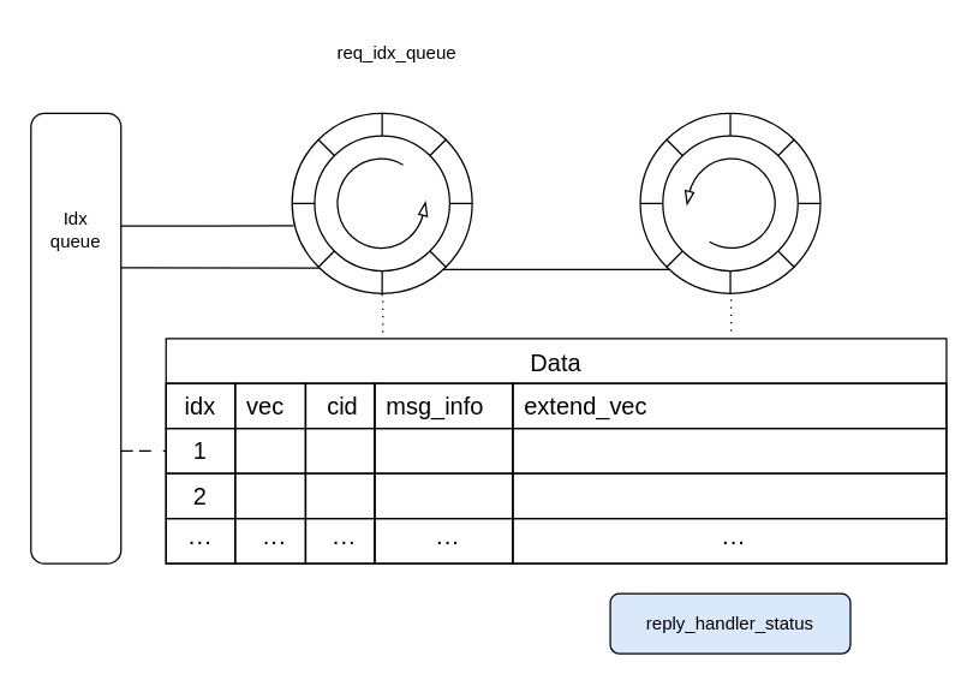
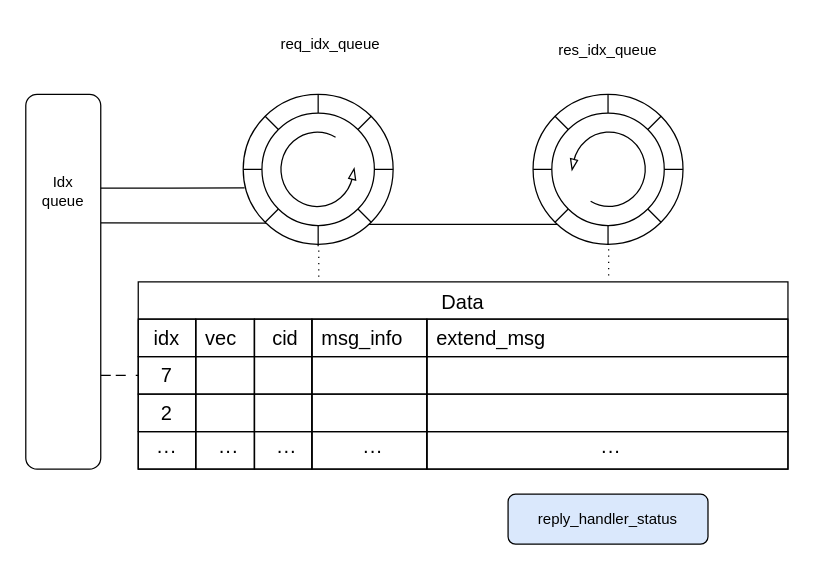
  <mxCell id="0" />
  <mxCell id="1" parent="0" />
  <mxCell id="2" value="Data" style="shape=table;startSize=30;container=1;collapsible=0;childLayout=tableLayout;fixedRows=1;rowLines=0;fontStyle=0;strokeColor=default;fontSize=16;movable=1;resizable=1;rotatable=1;deletable=1;editable=1;locked=0;connectable=1;align=center;swimlaneFillColor=default;" vertex="1" parent="1"><mxGeometry x="110" y="225" width="520" height="150" as="geometry" /></mxCell>
  <mxCell id="3" value="" style="shape=tableRow;horizontal=0;startSize=0;swimlaneHead=0;swimlaneBody=0;top=0;left=0;bottom=0;right=0;collapsible=0;dropTarget=0;fillColor=none;points=[[0,0.5],[1,0.5]];portConstraint=eastwest;strokeColor=default;fontSize=16;movable=1;resizable=1;rotatable=1;deletable=1;editable=1;locked=0;connectable=1;align=center;swimlaneFillColor=default;" vertex="1" parent="2"><mxGeometry y="30" width="520" height="30" as="geometry" /></mxCell>
  <mxCell id="4" value="idx" style="shape=partialRectangle;html=1;whiteSpace=wrap;connectable=1;fillColor=none;top=1;left=1;bottom=1;right=1;overflow=hidden;pointerEvents=1;strokeColor=default;fontSize=16;movable=1;resizable=1;rotatable=1;deletable=1;editable=1;locked=0;align=center;swimlaneFillColor=default;" vertex="1" parent="3"><mxGeometry width="46" height="30" as="geometry"><mxRectangle width="46" height="30" as="alternateBounds" /></mxGeometry></mxCell>
  <mxCell id="5" value="vec" style="shape=partialRectangle;html=1;whiteSpace=wrap;connectable=0;fillColor=none;top=1;left=1;bottom=1;right=1;align=left;spacingLeft=6;overflow=hidden;strokeColor=default;fontSize=16;swimlaneFillColor=default;" vertex="1" parent="3"><mxGeometry x="46" width="47" height="30" as="geometry"><mxRectangle width="47" height="30" as="alternateBounds" /></mxGeometry></mxCell>
  <mxCell id="6" value="cid&amp;nbsp;&amp;nbsp;" style="shape=partialRectangle;html=1;whiteSpace=wrap;connectable=0;fillColor=none;top=1;left=1;bottom=1;right=1;align=right;spacingLeft=6;overflow=hidden;strokeColor=default;fontSize=16;swimlaneFillColor=default;" vertex="1" parent="3"><mxGeometry x="93" width="46" height="30" as="geometry"><mxRectangle width="46" height="30" as="alternateBounds" /></mxGeometry></mxCell>
  <mxCell id="7" value="msg_info" style="shape=partialRectangle;html=1;whiteSpace=wrap;connectable=0;fillColor=none;top=1;left=1;bottom=1;right=1;align=left;spacingLeft=6;overflow=hidden;strokeColor=default;fontSize=16;swimlaneFillColor=default;" vertex="1" parent="3"><mxGeometry x="139" width="92" height="30" as="geometry"><mxRectangle width="92" height="30" as="alternateBounds" /></mxGeometry></mxCell>
- <mxCell id="8" value="extend_vec" style="shape=partialRectangle;html=1;whiteSpace=wrap;connectable=0;fillColor=none;top=1;left=1;bottom=1;right=1;align=left;spacingLeft=6;overflow=hidden;strokeColor=default;fontSize=16;swimlaneFillColor=default;shadow=0;" vertex="1" parent="3"><mxGeometry x="231" width="289" height="30" as="geometry"><mxRectangle width="289" height="30" as="alternateBounds" /></mxGeometry></mxCell>
+ <mxCell id="8" value="extend_msg" style="shape=partialRectangle;html=1;whiteSpace=wrap;connectable=0;fillColor=none;top=1;left=1;bottom=1;right=1;align=left;spacingLeft=6;overflow=hidden;strokeColor=default;fontSize=16;swimlaneFillColor=default;shadow=0;" vertex="1" parent="3"><mxGeometry x="231" width="289" height="30" as="geometry"><mxRectangle width="289" height="30" as="alternateBounds" /></mxGeometry></mxCell>
  <mxCell id="9" value="" style="shape=tableRow;horizontal=0;startSize=0;swimlaneHead=0;swimlaneBody=0;top=0;left=0;bottom=0;right=0;collapsible=0;dropTarget=0;fillColor=none;points=[[0,0.5],[1,0.5]];portConstraint=eastwest;strokeColor=default;fontSize=16;align=center;swimlaneFillColor=default;" vertex="1" parent="2"><mxGeometry y="60" width="520" height="30" as="geometry" /></mxCell>
- <mxCell id="10" value="1" style="shape=partialRectangle;html=1;whiteSpace=wrap;connectable=0;fillColor=none;top=1;left=1;bottom=1;right=1;overflow=hidden;strokeColor=default;fontSize=16;align=center;swimlaneFillColor=default;" vertex="1" parent="9"><mxGeometry width="46" height="30" as="geometry"><mxRectangle width="46" height="30" as="alternateBounds" /></mxGeometry></mxCell>
+ <mxCell id="10" value="7" style="shape=partialRectangle;html=1;whiteSpace=wrap;connectable=0;fillColor=none;top=1;left=1;bottom=1;right=1;overflow=hidden;strokeColor=default;fontSize=16;align=center;swimlaneFillColor=default;" vertex="1" parent="9"><mxGeometry width="46" height="30" as="geometry"><mxRectangle width="46" height="30" as="alternateBounds" /></mxGeometry></mxCell>
  <mxCell id="11" value="" style="shape=partialRectangle;html=1;whiteSpace=wrap;connectable=0;fillColor=none;top=1;left=1;bottom=1;right=1;align=center;spacingLeft=6;overflow=hidden;strokeColor=default;fontSize=16;swimlaneFillColor=default;" vertex="1" parent="9"><mxGeometry x="46" width="47" height="30" as="geometry"><mxRectangle width="47" height="30" as="alternateBounds" /></mxGeometry></mxCell>
  <mxCell id="12" value="" style="shape=partialRectangle;html=1;whiteSpace=wrap;connectable=0;fillColor=none;top=1;left=1;bottom=1;right=1;align=center;spacingLeft=6;overflow=hidden;strokeColor=default;fontSize=16;swimlaneFillColor=default;" vertex="1" parent="9"><mxGeometry x="93" width="46" height="30" as="geometry"><mxRectangle width="46" height="30" as="alternateBounds" /></mxGeometry></mxCell>
  <mxCell id="13" value="" style="shape=partialRectangle;html=1;whiteSpace=wrap;connectable=0;fillColor=none;top=1;left=1;bottom=1;right=1;align=center;spacingLeft=6;overflow=hidden;strokeColor=default;fontSize=16;swimlaneFillColor=default;" vertex="1" parent="9"><mxGeometry x="139" width="92" height="30" as="geometry"><mxRectangle width="92" height="30" as="alternateBounds" /></mxGeometry></mxCell>
  <mxCell id="14" value="" style="shape=partialRectangle;html=1;whiteSpace=wrap;connectable=0;fillColor=none;top=1;left=1;bottom=1;right=1;align=center;spacingLeft=6;overflow=hidden;strokeColor=default;fontSize=16;swimlaneFillColor=default;" vertex="1" parent="9"><mxGeometry x="231" width="289" height="30" as="geometry"><mxRectangle width="289" height="30" as="alternateBounds" /></mxGeometry></mxCell>
  <mxCell id="15" value="" style="shape=tableRow;horizontal=0;startSize=0;swimlaneHead=0;swimlaneBody=0;top=0;left=0;bottom=0;right=0;collapsible=0;dropTarget=0;fillColor=none;points=[[0,0.5],[1,0.5]];portConstraint=eastwest;strokeColor=default;fontSize=16;align=center;swimlaneFillColor=default;" vertex="1" parent="2"><mxGeometry y="90" width="520" height="30" as="geometry" /></mxCell>
  <mxCell id="16" value="2" style="shape=partialRectangle;html=1;whiteSpace=wrap;connectable=0;fillColor=none;top=1;left=1;bottom=1;right=1;overflow=hidden;strokeColor=default;fontSize=16;align=center;swimlaneFillColor=default;" vertex="1" parent="15"><mxGeometry width="46" height="30" as="geometry"><mxRectangle width="46" height="30" as="alternateBounds" /></mxGeometry></mxCell>
  <mxCell id="17" value="" style="shape=partialRectangle;html=1;whiteSpace=wrap;connectable=0;fillColor=none;top=1;left=1;bottom=1;right=1;align=center;spacingLeft=6;overflow=hidden;strokeColor=default;fontSize=16;swimlaneFillColor=default;" vertex="1" parent="15"><mxGeometry x="46" width="47" height="30" as="geometry"><mxRectangle width="47" height="30" as="alternateBounds" /></mxGeometry></mxCell>
  <mxCell id="18" value="" style="shape=partialRectangle;html=1;whiteSpace=wrap;connectable=0;fillColor=none;top=1;left=1;bottom=1;right=1;align=center;spacingLeft=6;overflow=hidden;strokeColor=default;fontSize=16;swimlaneFillColor=default;" vertex="1" parent="15"><mxGeometry x="93" width="46" height="30" as="geometry"><mxRectangle width="46" height="30" as="alternateBounds" /></mxGeometry></mxCell>
  <mxCell id="19" value="" style="shape=partialRectangle;html=1;whiteSpace=wrap;connectable=0;fillColor=none;top=1;left=1;bottom=1;right=1;align=center;spacingLeft=6;overflow=hidden;strokeColor=default;fontSize=16;swimlaneFillColor=default;" vertex="1" parent="15"><mxGeometry x="139" width="92" height="30" as="geometry"><mxRectangle width="92" height="30" as="alternateBounds" /></mxGeometry></mxCell>
  <mxCell id="20" value="" style="shape=partialRectangle;html=1;whiteSpace=wrap;connectable=0;fillColor=none;top=1;left=1;bottom=1;right=1;align=center;spacingLeft=6;overflow=hidden;strokeColor=default;fontSize=16;swimlaneFillColor=default;" vertex="1" parent="15"><mxGeometry x="231" width="289" height="30" as="geometry"><mxRectangle width="289" height="30" as="alternateBounds" /></mxGeometry></mxCell>
  <mxCell id="21" style="shape=tableRow;horizontal=0;startSize=0;swimlaneHead=0;swimlaneBody=0;top=0;left=0;bottom=0;right=0;collapsible=0;dropTarget=0;fillColor=none;points=[[0,0.5],[1,0.5]];portConstraint=eastwest;strokeColor=default;fontSize=16;align=center;swimlaneFillColor=default;" vertex="1" parent="2"><mxGeometry y="120" width="520" height="30" as="geometry" /></mxCell>
  <mxCell id="22" value="···" style="shape=partialRectangle;html=1;whiteSpace=wrap;connectable=0;fillColor=none;top=1;left=1;bottom=1;right=1;overflow=hidden;strokeColor=default;fontSize=16;align=center;swimlaneFillColor=default;" vertex="1" parent="21"><mxGeometry width="46" height="30" as="geometry"><mxRectangle width="46" height="30" as="alternateBounds" /></mxGeometry></mxCell>
  <mxCell id="23" value="···" style="shape=partialRectangle;html=1;whiteSpace=wrap;connectable=0;fillColor=none;top=1;left=1;bottom=1;right=1;align=center;spacingLeft=6;overflow=hidden;strokeColor=default;fontSize=16;swimlaneFillColor=default;" vertex="1" parent="21"><mxGeometry x="46" width="47" height="30" as="geometry"><mxRectangle width="47" height="30" as="alternateBounds" /></mxGeometry></mxCell>
  <mxCell id="24" value="···" style="shape=partialRectangle;html=1;whiteSpace=wrap;connectable=0;fillColor=none;top=1;left=1;bottom=1;right=1;align=center;spacingLeft=6;overflow=hidden;strokeColor=default;fontSize=16;swimlaneFillColor=default;" vertex="1" parent="21"><mxGeometry x="93" width="46" height="30" as="geometry"><mxRectangle width="46" height="30" as="alternateBounds" /></mxGeometry></mxCell>
  <mxCell id="25" value="···" style="shape=partialRectangle;html=1;whiteSpace=wrap;connectable=0;fillColor=none;top=1;left=1;bottom=1;right=1;align=center;spacingLeft=6;overflow=hidden;strokeColor=default;fontSize=16;swimlaneFillColor=default;" vertex="1" parent="21"><mxGeometry x="139" width="92" height="30" as="geometry"><mxRectangle width="92" height="30" as="alternateBounds" /></mxGeometry></mxCell>
  <mxCell id="26" value="···" style="shape=partialRectangle;html=1;whiteSpace=wrap;connectable=0;fillColor=none;top=1;left=1;bottom=1;right=1;align=center;spacingLeft=6;overflow=hidden;strokeColor=default;fontSize=16;swimlaneFillColor=default;" vertex="1" parent="21"><mxGeometry x="231" width="289" height="30" as="geometry"><mxRectangle width="289" height="30" as="alternateBounds" /></mxGeometry></mxCell>
  <mxCell id="27" style="edgeStyle=orthogonalEdgeStyle;rounded=0;orthogonalLoop=1;jettySize=auto;html=1;exitX=1;exitY=0.25;exitDx=0;exitDy=0;entryX=0.244;entryY=0.954;entryDx=0;entryDy=0;endArrow=none;startFill=0;entryPerimeter=0;" edge="1" parent="1" target="41"><mxGeometry relative="1" as="geometry"><mxPoint x="80" y="177.96" as="sourcePoint" /><mxPoint x="441.15" y="165" as="targetPoint" /><Array as="points"><mxPoint x="254" y="178" /><mxPoint x="463" y="179" /></Array></mxGeometry></mxCell>
  <mxCell id="28" value="" style="ellipse;whiteSpace=wrap;html=1;aspect=fixed;movable=1;resizable=1;rotatable=1;deletable=1;editable=1;locked=0;connectable=1;" vertex="1" parent="1"><mxGeometry x="194" y="75" width="120" height="120" as="geometry" /></mxCell>
  <mxCell id="29" value="" style="endArrow=none;html=1;rounded=0;entryX=1;entryY=1;entryDx=0;entryDy=0;exitX=0;exitY=0;exitDx=0;exitDy=0;" edge="1" parent="1" source="28" target="28"><mxGeometry width="50" height="50" relative="1" as="geometry"><mxPoint x="234" y="95" as="sourcePoint" /><mxPoint x="284" y="45" as="targetPoint" /></mxGeometry></mxCell>
  <mxCell id="30" value="" style="endArrow=none;html=1;rounded=0;entryX=1;entryY=0;entryDx=0;entryDy=0;exitX=0;exitY=1;exitDx=0;exitDy=0;" edge="1" parent="1" source="28" target="28"><mxGeometry width="50" height="50" relative="1" as="geometry"><mxPoint x="284" y="115" as="sourcePoint" /><mxPoint x="334" y="65" as="targetPoint" /></mxGeometry></mxCell>
  <mxCell id="31" value="" style="endArrow=none;html=1;rounded=0;entryX=1;entryY=0.5;entryDx=0;entryDy=0;exitX=0;exitY=0.5;exitDx=0;exitDy=0;" edge="1" parent="1" source="28" target="28"><mxGeometry width="50" height="50" relative="1" as="geometry"><mxPoint x="154" y="145" as="sourcePoint" /><mxPoint x="204" y="95" as="targetPoint" /></mxGeometry></mxCell>
  <mxCell id="32" value="" style="endArrow=none;html=1;rounded=0;entryX=0.5;entryY=0;entryDx=0;entryDy=0;exitX=0.5;exitY=1;exitDx=0;exitDy=0;" edge="1" parent="1" source="28" target="28"><mxGeometry width="50" height="50" relative="1" as="geometry"><mxPoint x="259" y="45" as="sourcePoint" /><mxPoint x="309" y="-5" as="targetPoint" /></mxGeometry></mxCell>
  <mxCell id="33" value="" style="ellipse;whiteSpace=wrap;html=1;aspect=fixed;" vertex="1" parent="1"><mxGeometry x="209" y="90" width="90" height="90" as="geometry" /></mxCell>
  <mxCell id="34" value="" style="verticalLabelPosition=bottom;html=1;verticalAlign=top;strokeWidth=1;shape=mxgraph.lean_mapping.physical_pull;pointerEvents=1;aspect=fixed;" vertex="1" parent="1"><mxGeometry x="224" y="105" width="60" height="60" as="geometry" /></mxCell>
  <mxCell id="35" value="reply_handler_status" style="rounded=1;whiteSpace=wrap;html=1;fillColor=#dae8fc;" vertex="1" parent="1"><mxGeometry x="406" y="395" width="160" height="40" as="geometry" /></mxCell>
  <mxCell id="36" value="" style="ellipse;whiteSpace=wrap;html=1;aspect=fixed;movable=1;resizable=1;rotatable=1;deletable=1;editable=1;locked=0;connectable=1;" vertex="1" parent="1"><mxGeometry x="426" y="75" width="120" height="120" as="geometry" /></mxCell>
  <mxCell id="37" value="" style="endArrow=none;html=1;rounded=0;entryX=1;entryY=1;entryDx=0;entryDy=0;exitX=0;exitY=0;exitDx=0;exitDy=0;" edge="1" parent="1" source="36" target="36"><mxGeometry width="50" height="50" relative="1" as="geometry"><mxPoint x="466" y="95" as="sourcePoint" /><mxPoint x="516" y="45" as="targetPoint" /></mxGeometry></mxCell>
  <mxCell id="38" value="" style="endArrow=none;html=1;rounded=0;entryX=1;entryY=0;entryDx=0;entryDy=0;exitX=0;exitY=1;exitDx=0;exitDy=0;" edge="1" parent="1" source="36" target="36"><mxGeometry width="50" height="50" relative="1" as="geometry"><mxPoint x="516" y="115" as="sourcePoint" /><mxPoint x="566" y="65" as="targetPoint" /></mxGeometry></mxCell>
  <mxCell id="39" value="" style="endArrow=none;html=1;rounded=0;entryX=1;entryY=0.5;entryDx=0;entryDy=0;exitX=0;exitY=0.5;exitDx=0;exitDy=0;" edge="1" parent="1" source="36" target="36"><mxGeometry width="50" height="50" relative="1" as="geometry"><mxPoint x="386" y="145" as="sourcePoint" /><mxPoint x="436" y="95" as="targetPoint" /></mxGeometry></mxCell>
  <mxCell id="40" value="" style="endArrow=none;html=1;rounded=0;entryX=0.5;entryY=0;entryDx=0;entryDy=0;exitX=0.5;exitY=1;exitDx=0;exitDy=0;" edge="1" parent="1" source="36" target="36"><mxGeometry width="50" height="50" relative="1" as="geometry"><mxPoint x="491" y="45" as="sourcePoint" /><mxPoint x="541" y="-5" as="targetPoint" /></mxGeometry></mxCell>
  <mxCell id="41" value="" style="ellipse;whiteSpace=wrap;html=1;aspect=fixed;" vertex="1" parent="1"><mxGeometry x="441" y="90" width="90" height="90" as="geometry" /></mxCell>
  <mxCell id="42" value="" style="verticalLabelPosition=bottom;html=1;verticalAlign=top;strokeWidth=1;shape=mxgraph.lean_mapping.physical_pull;pointerEvents=1;aspect=fixed;rotation=-180;" vertex="1" parent="1"><mxGeometry x="456" y="105" width="60" height="60" as="geometry" /></mxCell>
  <mxCell id="43" style="edgeStyle=orthogonalEdgeStyle;rounded=0;orthogonalLoop=1;jettySize=auto;html=1;exitX=1;exitY=0.75;exitDx=0;exitDy=0;endArrow=none;startFill=0;dashed=1;dashPattern=8 8;" edge="1" parent="1" source="44" target="9"><mxGeometry relative="1" as="geometry" /></mxCell>
  <mxCell id="44" value="Idx&lt;div&gt;queue&lt;/div&gt;&lt;div&gt;&lt;br&gt;&lt;/div&gt;&lt;div&gt;&lt;br&gt;&lt;/div&gt;&lt;div&gt;&lt;br&gt;&lt;/div&gt;&lt;div&gt;&lt;br&gt;&lt;/div&gt;&lt;div&gt;&lt;br&gt;&lt;/div&gt;&lt;div&gt;&lt;br&gt;&lt;/div&gt;&lt;div&gt;&lt;br&gt;&lt;/div&gt;&lt;div&gt;&lt;br&gt;&lt;/div&gt;&lt;div&gt;&lt;br&gt;&lt;/div&gt;&lt;div&gt;&lt;br&gt;&lt;/div&gt;" style="rounded=1;whiteSpace=wrap;html=1;" vertex="1" parent="1"><mxGeometry x="20" y="75" width="60" height="300" as="geometry" /></mxCell>
  <mxCell id="45" style="edgeStyle=orthogonalEdgeStyle;rounded=0;orthogonalLoop=1;jettySize=auto;html=1;exitX=1;exitY=0.25;exitDx=0;exitDy=0;entryX=0.009;entryY=0.624;entryDx=0;entryDy=0;entryPerimeter=0;endArrow=none;startFill=0;" edge="1" parent="1" source="44" target="28"><mxGeometry relative="1" as="geometry" /></mxCell>
  <mxCell id="46" style="edgeStyle=orthogonalEdgeStyle;rounded=0;orthogonalLoop=1;jettySize=auto;html=1;exitX=0.5;exitY=1;exitDx=0;exitDy=0;endArrow=none;startFill=0;dashed=1;dashPattern=1 4;" edge="1" parent="1"><mxGeometry relative="1" as="geometry"><mxPoint x="253.48" y="196" as="sourcePoint" /><mxPoint x="254.48" y="225" as="targetPoint" /></mxGeometry></mxCell>
  <mxCell id="47" value="req_idx_queue" style="text;strokeColor=none;align=center;fillColor=none;html=1;verticalAlign=middle;whiteSpace=wrap;rounded=0;" vertex="1" parent="1"><mxGeometry x="234" y="20" width="60" height="30" as="geometry" /></mxCell>
+ <mxCell id="48" value="res_idx_queue" style="text;strokeColor=none;align=center;fillColor=none;html=1;verticalAlign=middle;whiteSpace=wrap;rounded=0;" vertex="1" parent="1"><mxGeometry x="456" y="25" width="60" height="30" as="geometry" /></mxCell>
  <mxCell id="49" style="edgeStyle=orthogonalEdgeStyle;rounded=0;orthogonalLoop=1;jettySize=auto;html=1;exitX=0.5;exitY=1;exitDx=0;exitDy=0;endArrow=none;startFill=0;dashed=1;dashPattern=1 4;" edge="1" parent="1"><mxGeometry relative="1" as="geometry"><mxPoint x="485.5" y="195" as="sourcePoint" /><mxPoint x="486.5" y="224" as="targetPoint" /></mxGeometry></mxCell>
